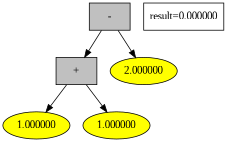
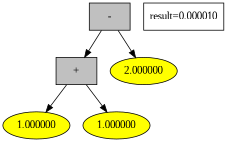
  digraph {
    fontname="Liberation Serif"
    node [fillcolor=yellow style=filled fontname="Liberation Serif"]
    edge [fontname="Liberation Serif"]
    n1 [fillcolor=grey label="-" shape=box]
    n2 [fillcolor=grey label="+" shape=box]
    n3 [label=2.000000]
    n4 [label=1.000000]
    n5 [label=1.000000]
-   "result=0.000000" [shape=box fillcolor="" style=""]
+   "result=0.000000" [shape=box label="result=0.000010" fillcolor="" style=""]
    n1 -> n2
    n1 -> n3
    n2 -> n4
    n2 -> n5
  }
